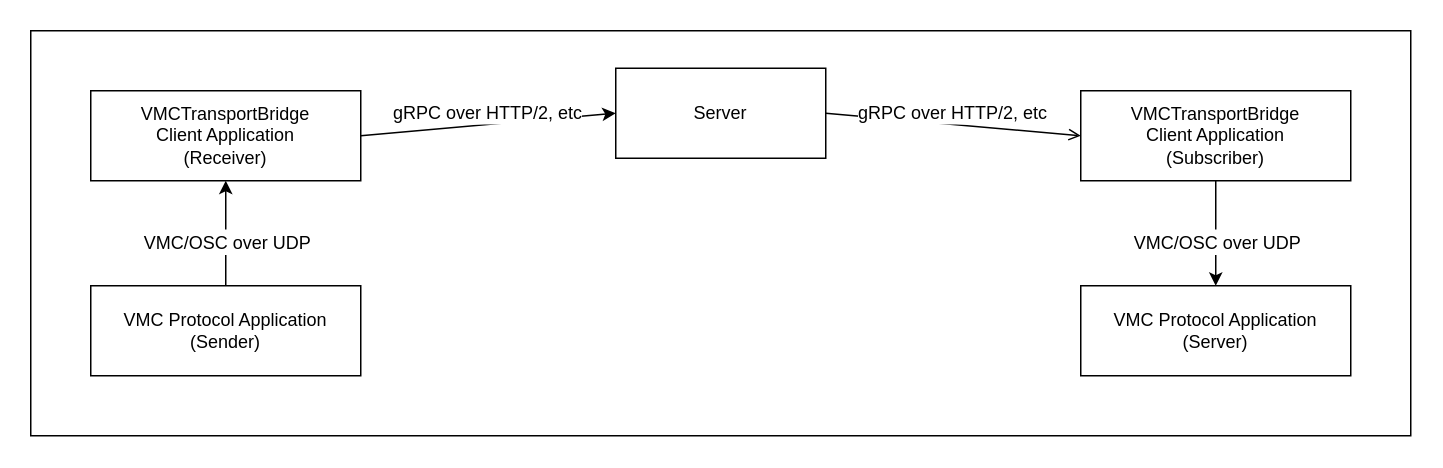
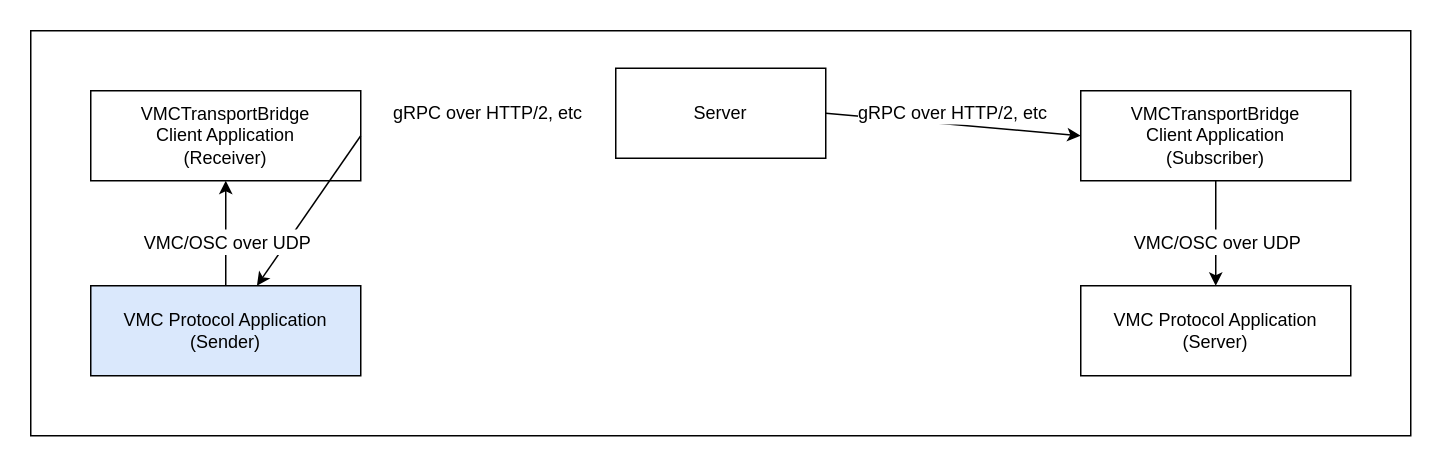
  <mxCell id="0" />
  <mxCell id="1" parent="0" />
  <mxCell id="2" value="" style="rounded=0;whiteSpace=wrap;html=1;labelBackgroundColor=default;fontSize=14;" parent="1" vertex="1"><mxGeometry width="920" height="270" as="geometry" x="20" y="20" /></mxCell>
  <mxCell id="3" value="VMCTransportBridge&lt;br&gt;Client Application&lt;br&gt;(Receiver)" style="rounded=0;whiteSpace=wrap;html=1;" parent="1" vertex="1"><mxGeometry x="60" y="60" width="180" height="60" as="geometry" /></mxCell>
- <mxCell id="4" value="" style="endArrow=classic;html=1;exitX=1;exitY=0.5;exitDx=0;exitDy=0;entryX=0;entryY=0.5;entryDx=0;entryDy=0;" parent="1" source="3" target="6" edge="1"><mxGeometry width="50" height="50" relative="1" as="geometry"><mxPoint x="350" y="89.86" as="sourcePoint" /><mxPoint x="460" y="90" as="targetPoint" /></mxGeometry></mxCell>
- <mxCell id="5" style="edgeStyle=none;html=1;exitX=1;exitY=0.5;exitDx=0;exitDy=0;entryX=0;entryY=0.5;entryDx=0;entryDy=0;endArrow=open;" parent="1" source="6" target="12" edge="1"><mxGeometry relative="1" as="geometry"><mxPoint x="700" y="90" as="targetPoint" /></mxGeometry></mxCell>
+ <mxCell id="4" value="" style="endArrow=classic;html=1;exitX=1;exitY=0.5;exitDx=0;exitDy=0;" parent="1" source="3" target="11" edge="1"><mxGeometry width="50" height="50" relative="1" as="geometry"><mxPoint x="350" y="89.86" as="sourcePoint" /><mxPoint x="460" y="90" as="targetPoint" /></mxGeometry></mxCell>
+ <mxCell id="5" style="edgeStyle=none;html=1;exitX=1;exitY=0.5;exitDx=0;exitDy=0;entryX=0;entryY=0.5;entryDx=0;entryDy=0;" parent="1" source="6" target="12" edge="1"><mxGeometry relative="1" as="geometry"><mxPoint x="700" y="90" as="targetPoint" /></mxGeometry></mxCell>
  <mxCell id="6" value="Server" style="rounded=0;whiteSpace=wrap;html=1;" parent="1" vertex="1"><mxGeometry x="410" y="45" width="140" height="60" as="geometry" /></mxCell>
  <mxCell id="7" value="gRPC over HTTP/2, etc" style="text;html=1;strokeColor=none;fillColor=none;align=center;verticalAlign=middle;whiteSpace=wrap;rounded=0;labelBackgroundColor=default;" parent="1" vertex="1"><mxGeometry x="250" y="60" width="150" height="30" as="geometry" /></mxCell>
  <mxCell id="8" value="gRPC over HTTP/2, etc" style="text;html=1;strokeColor=none;fillColor=none;align=center;verticalAlign=middle;whiteSpace=wrap;rounded=0;labelBackgroundColor=default;" parent="1" vertex="1"><mxGeometry x="560" y="60" width="150" height="30" as="geometry" /></mxCell>
  <mxCell id="9" value="" style="endArrow=classic;html=1;fontSize=14;exitX=0.5;exitY=0;exitDx=0;exitDy=0;" parent="1" source="11" edge="1"><mxGeometry relative="1" as="geometry"><mxPoint x="149.6" y="160" as="sourcePoint" /><mxPoint x="150" y="120" as="targetPoint" /></mxGeometry></mxCell>
  <mxCell id="10" value="&lt;span style=&quot;font-size: 12px&quot;&gt;VMC/OSC over UDP&lt;/span&gt;" style="edgeLabel;resizable=0;html=1;align=center;verticalAlign=middle;fontSize=14;" parent="9" connectable="0" vertex="1"><mxGeometry relative="1" as="geometry"><mxPoint y="5" as="offset" /></mxGeometry></mxCell>
- <mxCell id="11" value="VMC Protocol Application&lt;br&gt;(Sender)" style="rounded=0;whiteSpace=wrap;html=1;" parent="1" vertex="1"><mxGeometry x="60" y="190" width="180" height="60" as="geometry" /></mxCell>
+ <mxCell id="11" value="VMC Protocol Application&lt;br&gt;(Sender)" style="rounded=0;whiteSpace=wrap;html=1;fillColor=#dae8fc;" parent="1" vertex="1"><mxGeometry x="60" y="190" width="180" height="60" as="geometry" /></mxCell>
  <mxCell id="12" value="VMCTransportBridge&lt;br&gt;Client Application&lt;br&gt;(Subscriber)" style="rounded=0;whiteSpace=wrap;html=1;" parent="1" vertex="1"><mxGeometry x="720" y="60" width="180" height="60" as="geometry" /></mxCell>
  <mxCell id="13" value="VMC Protocol Application&lt;br&gt;(Server)" style="rounded=0;whiteSpace=wrap;html=1;" parent="1" vertex="1"><mxGeometry x="720" y="190" width="180" height="60" as="geometry" /></mxCell>
  <mxCell id="14" value="" style="endArrow=classic;html=1;fontSize=14;exitX=0.5;exitY=1;exitDx=0;exitDy=0;" parent="1" source="12" target="13" edge="1"><mxGeometry relative="1" as="geometry"><mxPoint x="810" y="121.88" as="sourcePoint" /><mxPoint x="860" y="170" as="targetPoint" /></mxGeometry></mxCell>
  <mxCell id="15" value="&lt;span style=&quot;font-size: 12px&quot;&gt;VMC/OSC over UDP&lt;/span&gt;" style="edgeLabel;resizable=0;html=1;align=center;verticalAlign=middle;fontSize=14;" parent="14" connectable="0" vertex="1"><mxGeometry relative="1" as="geometry"><mxPoint y="5" as="offset" /></mxGeometry></mxCell>
